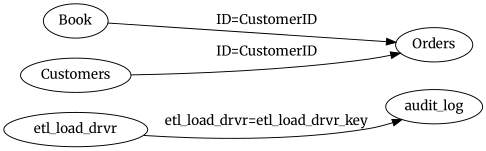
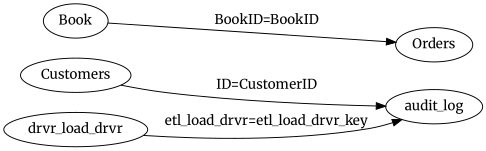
  digraph {
    fontname=Merriweather
    rankdir=LR
    node [fontname=Merriweather]
    edge [fontname=Merriweather]
    Customers
    Orders
    Book
-   etl_load_drvr
+   etl_load_drvr [label=drvr_load_drvr]
    audit_log
-   Customers -> Orders [label="ID=CustomerID"]
-   Book -> Orders [label="ID=CustomerID"]
+   Customers -> audit_log [label="ID=CustomerID"]
+   Book -> Orders [label="BookID=BookID"]
    etl_load_drvr -> audit_log [label="etl_load_drvr=etl_load_drvr_key"]
  }
